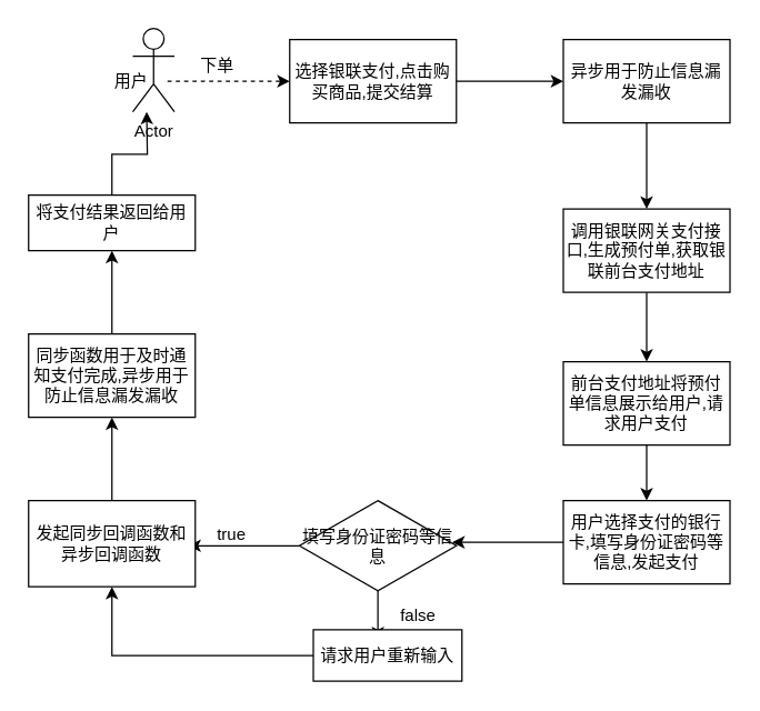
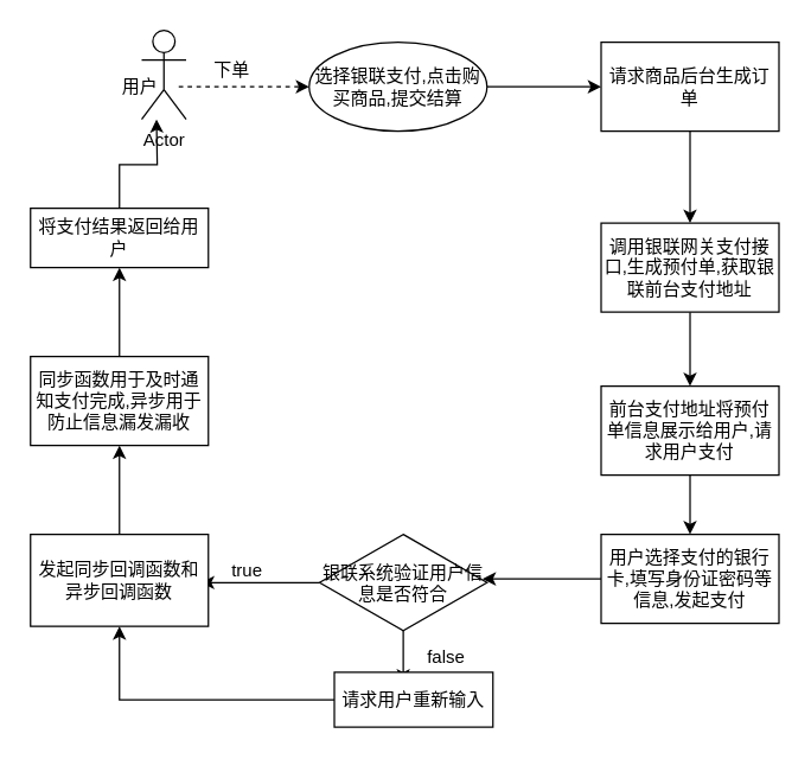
  <mxCell id="0" />
  <mxCell id="1" parent="0" />
  <mxCell id="2" value="Actor" style="shape=umlActor;verticalLabelPosition=bottom;labelBackgroundColor=#ffffff;verticalAlign=top;html=1;outlineConnect=0;" parent="1" vertex="1"><mxGeometry x="95" y="20" width="30" height="60" as="geometry" /></mxCell>
  <mxCell id="3" style="edgeStyle=orthogonalEdgeStyle;rounded=0;orthogonalLoop=1;jettySize=auto;html=1;entryX=0;entryY=0.5;entryDx=0;entryDy=0;dashed=1;" parent="1" source="4" target="6" edge="1"><mxGeometry relative="1" as="geometry" /></mxCell>
  <mxCell id="4" value="用户&lt;br&gt;" style="text;html=1;resizable=0;points=[];autosize=1;align=left;verticalAlign=top;spacingTop=-4;" parent="1" vertex="1"><mxGeometry x="80" y="48" width="40" height="20" as="geometry" /></mxCell>
  <mxCell id="5" style="edgeStyle=orthogonalEdgeStyle;rounded=0;orthogonalLoop=1;jettySize=auto;html=1;" parent="1" source="6" edge="1"><mxGeometry relative="1" as="geometry"><mxPoint x="405" y="58" as="targetPoint" /></mxGeometry></mxCell>
- <mxCell id="6" value="选择银联支付,点击购买商品,提交结算" style="rounded=0;whiteSpace=wrap;html=1;" parent="1" vertex="1"><mxGeometry x="208" y="28" width="120" height="60" as="geometry" /></mxCell>
+ <mxCell id="6" value="选择银联支付,点击购买商品,提交结算" style="ellipse;whiteSpace=wrap;html=1;" parent="1" vertex="1"><mxGeometry x="208" y="28" width="120" height="60" as="geometry" /></mxCell>
  <mxCell id="7" value="下单" style="text;html=1;resizable=0;points=[];autosize=1;align=left;verticalAlign=top;spacingTop=-4;" parent="1" vertex="1"><mxGeometry x="142" y="37" width="40" height="20" as="geometry" /></mxCell>
  <mxCell id="8" style="edgeStyle=orthogonalEdgeStyle;rounded=0;orthogonalLoop=1;jettySize=auto;html=1;" parent="1" source="9" target="11" edge="1"><mxGeometry relative="1" as="geometry"><mxPoint x="465" y="150" as="targetPoint" /></mxGeometry></mxCell>
- <mxCell id="9" value="异步用于防止信息漏发漏收" style="rounded=0;whiteSpace=wrap;html=1;" parent="1" vertex="1"><mxGeometry x="405" y="28" width="120" height="60" as="geometry" /></mxCell>
+ <mxCell id="9" value="请求商品后台生成订单" style="rounded=0;whiteSpace=wrap;html=1;" parent="1" vertex="1"><mxGeometry x="405" y="28" width="120" height="60" as="geometry" /></mxCell>
  <mxCell id="10" style="edgeStyle=orthogonalEdgeStyle;rounded=0;orthogonalLoop=1;jettySize=auto;html=1;" parent="1" source="11" target="13" edge="1"><mxGeometry relative="1" as="geometry"><mxPoint x="465" y="270" as="targetPoint" /></mxGeometry></mxCell>
  <mxCell id="11" value="调用银联网关支付接口,生成预付单,获取银联前台支付地址" style="rounded=0;whiteSpace=wrap;html=1;" parent="1" vertex="1"><mxGeometry x="405" y="150" width="120" height="60" as="geometry" /></mxCell>
  <mxCell id="12" style="edgeStyle=orthogonalEdgeStyle;rounded=0;orthogonalLoop=1;jettySize=auto;html=1;" parent="1" source="13" edge="1"><mxGeometry relative="1" as="geometry"><mxPoint x="465" y="360" as="targetPoint" /></mxGeometry></mxCell>
  <mxCell id="13" value="前台支付地址将预付单信息展示给用户,请求用户支付" style="rounded=0;whiteSpace=wrap;html=1;" parent="1" vertex="1"><mxGeometry x="405" y="260" width="120" height="60" as="geometry" /></mxCell>
  <mxCell id="14" value="" style="edgeStyle=orthogonalEdgeStyle;rounded=0;orthogonalLoop=1;jettySize=auto;html=1;" parent="1" source="15" edge="1"><mxGeometry relative="1" as="geometry"><mxPoint x="325" y="390" as="targetPoint" /></mxGeometry></mxCell>
  <mxCell id="15" value="用户选择支付的银行卡,填写身份证密码等信息,发起支付" style="rounded=0;whiteSpace=wrap;html=1;" parent="1" vertex="1"><mxGeometry x="405" y="360" width="120" height="60" as="geometry" /></mxCell>
  <mxCell id="16" style="edgeStyle=orthogonalEdgeStyle;rounded=0;orthogonalLoop=1;jettySize=auto;html=1;" parent="1" source="18" edge="1"><mxGeometry relative="1" as="geometry"><mxPoint x="135" y="392.5" as="targetPoint" /></mxGeometry></mxCell>
  <mxCell id="17" style="edgeStyle=orthogonalEdgeStyle;rounded=0;orthogonalLoop=1;jettySize=auto;html=1;" parent="1" source="18" edge="1"><mxGeometry relative="1" as="geometry"><mxPoint x="271.5" y="460" as="targetPoint" /></mxGeometry></mxCell>
- <mxCell id="18" value="填写身份证密码等信息" style="rhombus;whiteSpace=wrap;html=1;" parent="1" vertex="1"><mxGeometry x="215" y="360" width="113" height="65" as="geometry" /></mxCell>
+ <mxCell id="18" value="银联系统验证用户信息是否符合" style="rhombus;whiteSpace=wrap;html=1;" parent="1" vertex="1"><mxGeometry x="215" y="360" width="113" height="65" as="geometry" /></mxCell>
  <mxCell id="19" value="true" style="text;html=1;resizable=0;points=[];autosize=1;align=left;verticalAlign=top;spacingTop=-4;" parent="1" vertex="1"><mxGeometry x="154" y="375" width="40" height="20" as="geometry" /></mxCell>
  <mxCell id="20" value="false" style="text;html=1;resizable=0;points=[];autosize=1;align=left;verticalAlign=top;spacingTop=-4;" parent="1" vertex="1"><mxGeometry x="286" y="433" width="40" height="20" as="geometry" /></mxCell>
  <mxCell id="21" style="edgeStyle=orthogonalEdgeStyle;rounded=0;orthogonalLoop=1;jettySize=auto;html=1;" parent="1" source="22" target="24" edge="1"><mxGeometry relative="1" as="geometry" /></mxCell>
  <mxCell id="22" value="请求用户重新输入" style="rounded=0;whiteSpace=wrap;html=1;" parent="1" vertex="1"><mxGeometry x="225" y="453" width="107" height="37" as="geometry" /></mxCell>
  <mxCell id="23" style="edgeStyle=orthogonalEdgeStyle;rounded=0;orthogonalLoop=1;jettySize=auto;html=1;" parent="1" source="24" edge="1"><mxGeometry relative="1" as="geometry"><mxPoint x="80" y="300" as="targetPoint" /></mxGeometry></mxCell>
  <mxCell id="24" value="发起同步回调函数和异步回调函数" style="rounded=0;whiteSpace=wrap;html=1;" parent="1" vertex="1"><mxGeometry x="20" y="360" width="120" height="62" as="geometry" /></mxCell>
  <mxCell id="25" style="edgeStyle=orthogonalEdgeStyle;rounded=0;orthogonalLoop=1;jettySize=auto;html=1;" parent="1" source="26" edge="1"><mxGeometry relative="1" as="geometry"><mxPoint x="80" y="180" as="targetPoint" /></mxGeometry></mxCell>
  <mxCell id="26" value="同步函数用于及时通知支付完成,异步用于防止信息漏发漏收" style="rounded=0;whiteSpace=wrap;html=1;" parent="1" vertex="1"><mxGeometry x="20" y="240" width="120" height="60" as="geometry" /></mxCell>
  <mxCell id="27" style="edgeStyle=orthogonalEdgeStyle;rounded=0;orthogonalLoop=1;jettySize=auto;html=1;" parent="1" source="28" edge="1"><mxGeometry relative="1" as="geometry"><mxPoint x="105" y="80" as="targetPoint" /></mxGeometry></mxCell>
  <mxCell id="28" value="将支付结果返回给用户" style="rounded=0;whiteSpace=wrap;html=1;" parent="1" vertex="1"><mxGeometry x="20" y="140" width="120" height="40" as="geometry" /></mxCell>
